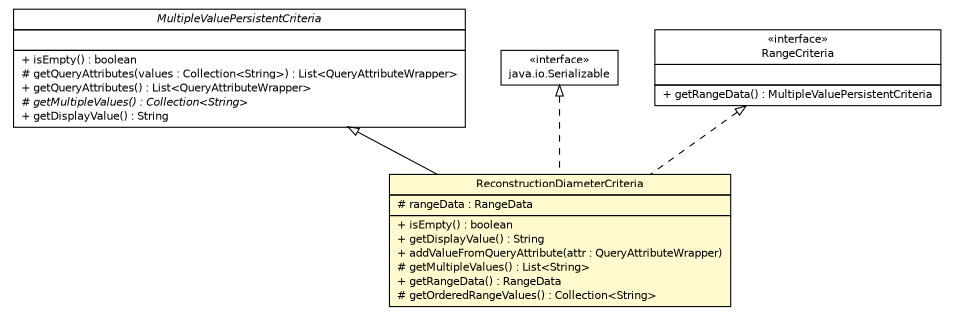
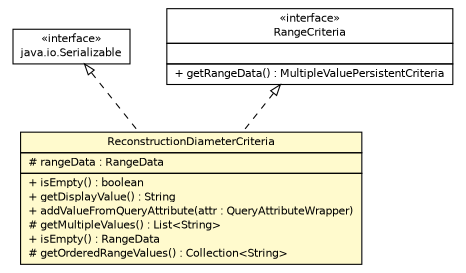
  digraph {
    node [fontcolor=black fontname=Helvetica fontsize=10.0 shape=plaintext]
    edge [arrowtail=empty dir=back fontname=Helvetica fontsize=10 headport=p labelfontname=Helvetica labelfontsize=10 tailport=p style=dashed]
-   n1 [label=<<table border="0" cellborder="1" cellspacing="0" cellpadding="2" port="p" href="./MultipleValuePersistentCriteria.html"> 		<tr><td><table border="0" cellspacing="0" cellpadding="1"> 			<tr><td><font face="Helvetica-Oblique"> MultipleValuePersistentCriteria </font></td></tr> 		</table></td></tr> 		<tr><td><table border="0" cellspacing="0" cellpadding="1"> 			<tr><td align="left">  </td></tr> 		</table></td></tr> 		<tr><td><table border="0" cellspacing="0" cellpadding="1"> 			<tr><td align="left"> + isEmpty() : boolean </td></tr> 			<tr><td align="left"> # getQueryAttributes(values : Collection&lt;String&gt;) : List&lt;QueryAttributeWrapper&gt; </td></tr> 			<tr><td align="left"> + getQueryAttributes() : List&lt;QueryAttributeWrapper&gt; </td></tr> 			<tr><td align="left"><font face="Helvetica-Oblique" point-size="10.0"> # getMultipleValues() : Collection&lt;String&gt; </font></td></tr> 			<tr><td align="left"> + getDisplayValue() : String </td></tr> 		</table></td></tr> 		</table>>]
-   n2 [label=<<table border="0" cellborder="1" cellspacing="0" cellpadding="2" port="p" bgcolor="lemonChiffon" href="./ReconstructionDiameterCriteria.html"> 		<tr><td><table border="0" cellspacing="0" cellpadding="1"> 			<tr><td> ReconstructionDiameterCriteria </td></tr> 		</table></td></tr> 		<tr><td><table border="0" cellspacing="0" cellpadding="1"> 			<tr><td align="left"> # rangeData : RangeData </td></tr> 		</table></td></tr> 		<tr><td><table border="0" cellspacing="0" cellpadding="1"> 			<tr><td align="left"> + isEmpty() : boolean </td></tr> 			<tr><td align="left"> + getDisplayValue() : String </td></tr> 			<tr><td align="left"> + addValueFromQueryAttribute(attr : QueryAttributeWrapper) </td></tr> 			<tr><td align="left"> # getMultipleValues() : List&lt;String&gt; </td></tr> 			<tr><td align="left"> + getRangeData() : RangeData </td></tr> 			<tr><td align="left"> # getOrderedRangeValues() : Collection&lt;String&gt; </td></tr> 		</table></td></tr> 		</table>>]
+   n2 [label=<<table border="0" cellborder="1" cellspacing="0" cellpadding="2" port="p" bgcolor="lemonChiffon" href="./ReconstructionDiameterCriteria.html"> 		<tr><td><table border="0" cellspacing="0" cellpadding="1"> 			<tr><td> ReconstructionDiameterCriteria </td></tr> 		</table></td></tr> 		<tr><td><table border="0" cellspacing="0" cellpadding="1"> 			<tr><td align="left"> # rangeData : RangeData </td></tr> 		</table></td></tr> 		<tr><td><table border="0" cellspacing="0" cellpadding="1"> 			<tr><td align="left"> + isEmpty() : boolean </td></tr> 			<tr><td align="left"> + getDisplayValue() : String </td></tr> 			<tr><td align="left"> + addValueFromQueryAttribute(attr : QueryAttributeWrapper) </td></tr> 			<tr><td align="left"> # getMultipleValues() : List&lt;String&gt; </td></tr> 			<tr><td align="left"> + isEmpty() : RangeData </td></tr> 			<tr><td align="left"> # getOrderedRangeValues() : Collection&lt;String&gt; </td></tr> 		</table></td></tr> 		</table>>]
    n3 [label=<<table border="0" cellborder="1" cellspacing="0" cellpadding="2" port="p" href="http://java.sun.com/j2se/1.4.2/docs/api/java/io/Serializable.html"> 		<tr><td><table border="0" cellspacing="0" cellpadding="1"> 			<tr><td> &laquo;interface&raquo; </td></tr> 			<tr><td> java.io.Serializable </td></tr> 		</table></td></tr> 		</table>>]
    n4 [label=<<table border="0" cellborder="1" cellspacing="0" cellpadding="2" port="p" href="http://java.sun.com/j2se/1.4.2/docs/api/gov/nih/nci/ncia/criteria/RangeCriteria.html"> 		<tr><td><table border="0" cellspacing="0" cellpadding="1"> 			<tr><td> &laquo;interface&raquo; </td></tr> 			<tr><td> RangeCriteria </td></tr> 		</table></td></tr> 		<tr><td><table border="0" cellspacing="0" cellpadding="1"> 			<tr><td align="left">  </td></tr> 		</table></td></tr> 		<tr><td><table border="0" cellspacing="0" cellpadding="1"> 			<tr><td align="left"> + getRangeData() : MultipleValuePersistentCriteria </td></tr> 		</table></td></tr> 		</table>>]
-   n1 -> n2 [style=""]
    n3 -> n2
    n4 -> n2
  }
